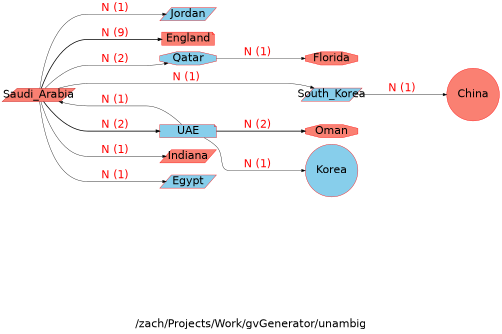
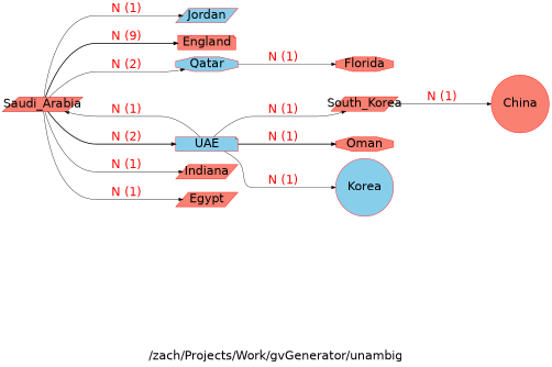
  digraph {
    fontname="DejaVu Sans"
    fontsize=30
    label="\n\n\n\n/zach/Projects/Work/gvGenerator/unambig"
    rankdir=LR
    node [color="#ff0000" fillcolor=salmon fixedsize=true fontname="DejaVu Sans" fontsize=30 shape=parallelogram style=filled]
    edge [fontcolor="#ff0000" fontname="DejaVu Sans" fontsize=30 minlen=4 penwidth=1 style=solid]
    Saudi_Arabia [color="#c50000" width=2.58]
    Jordan [fillcolor=skyblue width=2.00]
    England [shape=note width=2.00]
    Qatar [color="#f00000" fillcolor=skyblue shape=octagon width=2.15]
    UAE [color="#f00000" fillcolor=skyblue shape=note width=2.15]
-   South_Korea [color="#f00000" fillcolor=skyblue width=2.15]
+   South_Korea [color="#f00000" width=2.15]
    Indiana [width=2.00]
-   Egypt [fillcolor=skyblue width=2.00]
+   Egypt [width=2.00]
    Florida [shape=octagon width=2.00]
    n10 [fillcolor=skyblue label=Korea shape=circle width=2.00]
    Oman [shape=octagon width=2.00]
    China [shape=circle width=2.00]
    Saudi_Arabia -> Jordan [label="N (1) "]
    Saudi_Arabia -> England [label="N (9) " penwidth=2]
    Saudi_Arabia -> Qatar [label="N (2) "]
    Saudi_Arabia -> UAE [label="N (2) " penwidth=2]
-   Saudi_Arabia -> South_Korea [label="N (1) "]
+   UAE -> South_Korea [label="N (1) "]
    Saudi_Arabia -> Indiana [label="N (1) "]
    Saudi_Arabia -> Egypt [label="N (1) "]
    Qatar -> Florida [label="N (1) "]
    UAE -> Saudi_Arabia [label="N (1) "]
    UAE -> n10 [label="N (1) "]
-   UAE -> Oman [label="N (2) " penwidth=2]
+   UAE -> Oman [label="N (1) " penwidth=2]
    South_Korea -> China [label="N (1) "]
  }
